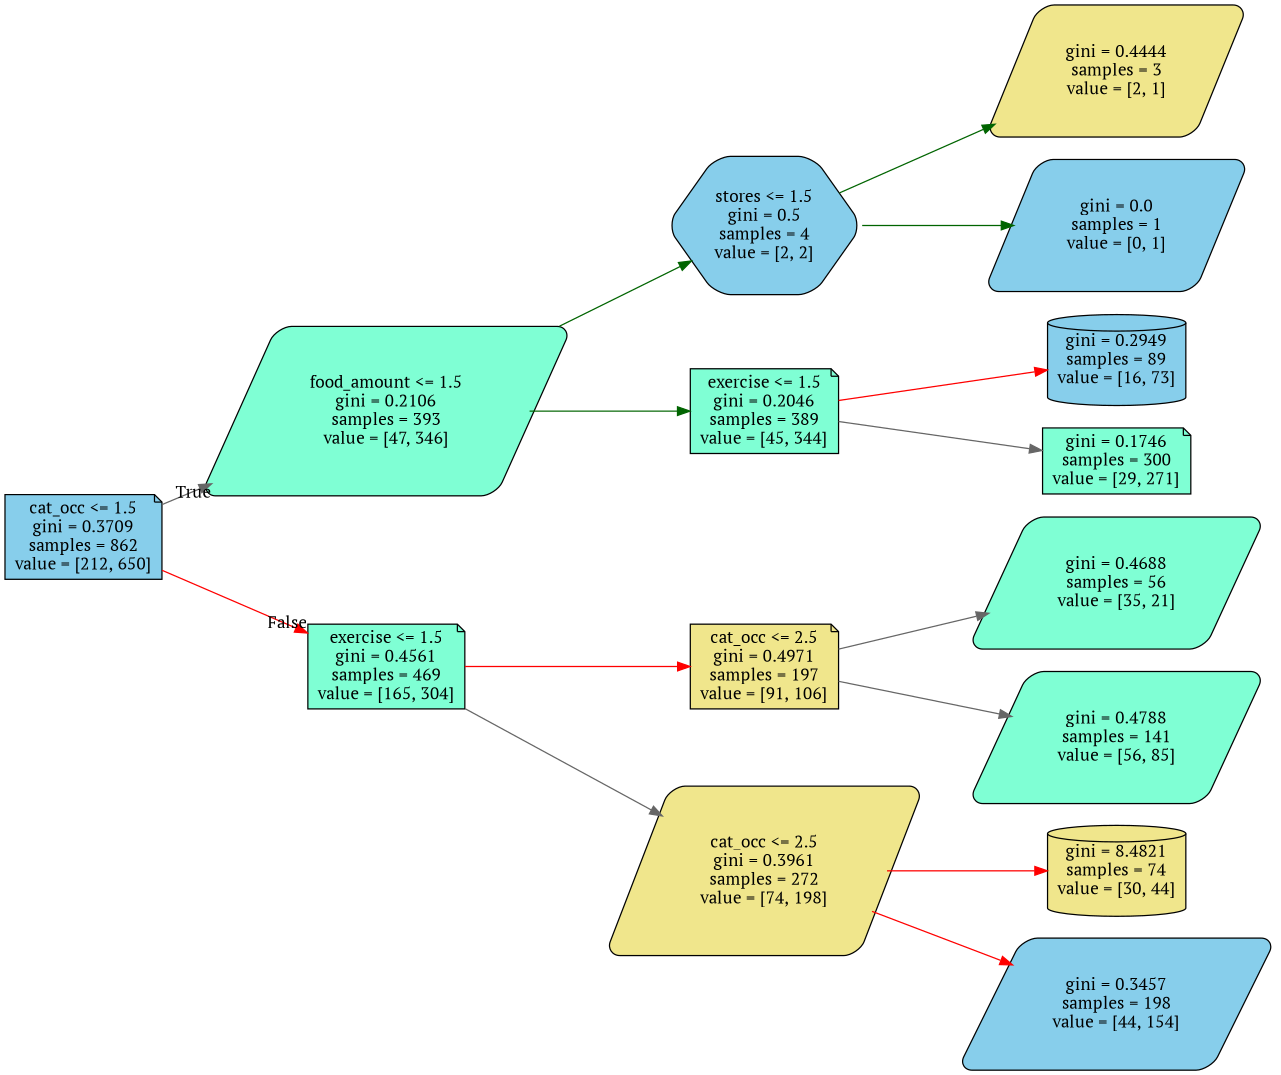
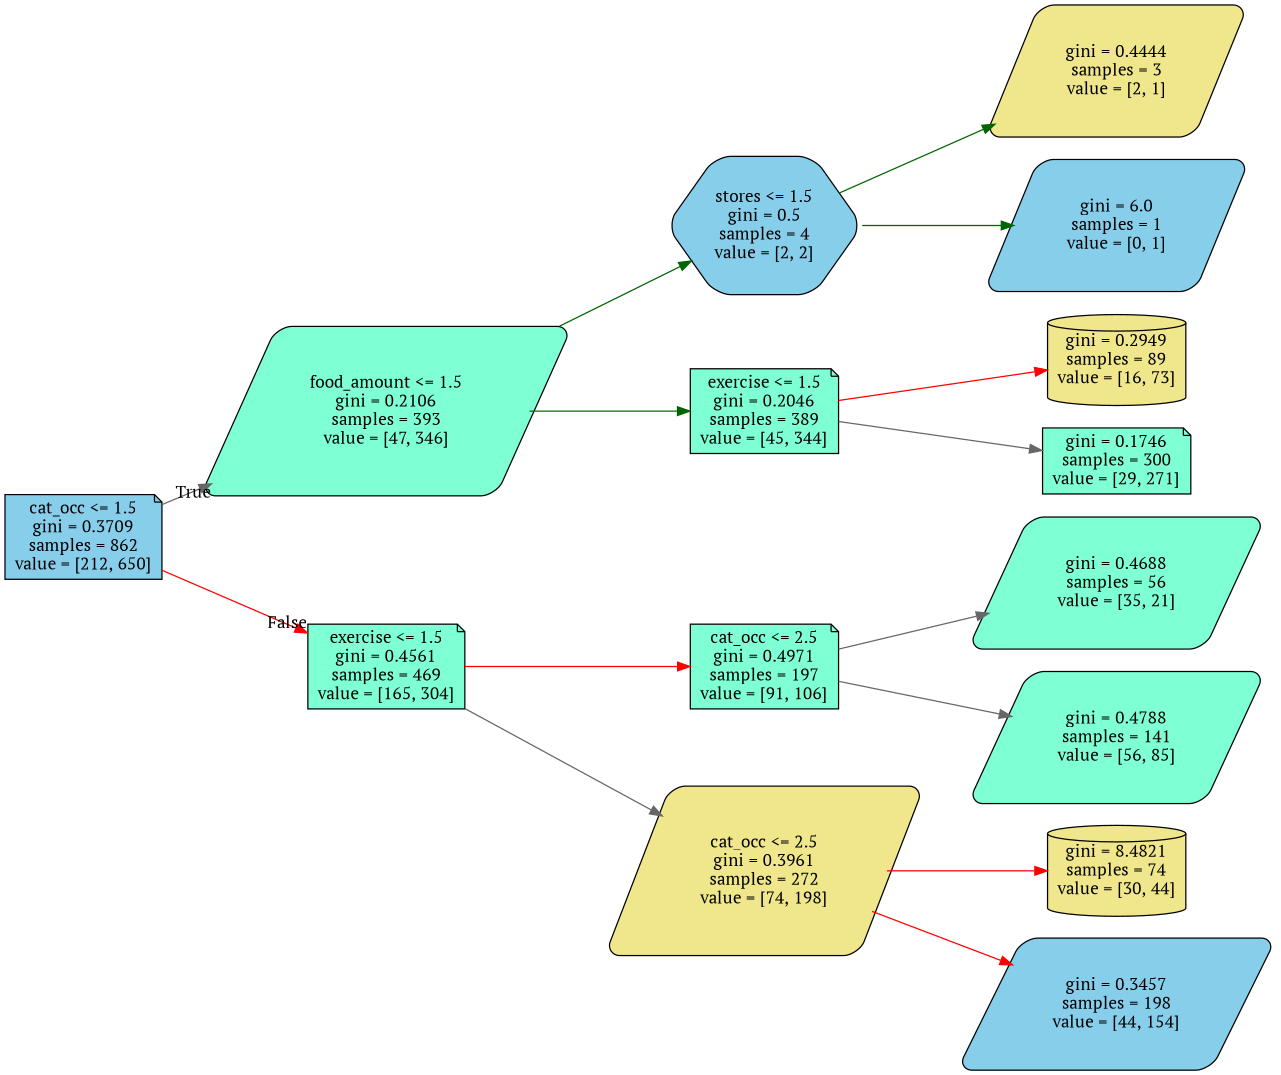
  digraph {
    fontname="PT Serif"
    rankdir=LR
    node [color=black fillcolor=aquamarine fontname="PT Serif" shape=parallelogram style="rounded,filled"]
    edge [color=gray40 fontname="PT Serif"]
    n1 [fillcolor=skyblue label="cat_occ <= 1.5\ngini = 0.3709\nsamples = 862\nvalue = [212, 650]" shape=note]
    n2 [label="food_amount <= 1.5\ngini = 0.2106\nsamples = 393\nvalue = [47, 346]"]
    n3 [label="exercise <= 1.5\ngini = 0.4561\nsamples = 469\nvalue = [165, 304]" shape=note]
    n4 [fillcolor=skyblue label="stores <= 1.5\ngini = 0.5\nsamples = 4\nvalue = [2, 2]" shape=hexagon]
    n5 [label="exercise <= 1.5\ngini = 0.2046\nsamples = 389\nvalue = [45, 344]" shape=note]
-   n6 [fillcolor=khaki label="cat_occ <= 2.5\ngini = 0.4971\nsamples = 197\nvalue = [91, 106]" shape=note]
+   n6 [label="cat_occ <= 2.5\ngini = 0.4971\nsamples = 197\nvalue = [91, 106]" shape=note]
    n7 [fillcolor=khaki label="cat_occ <= 2.5\ngini = 0.3961\nsamples = 272\nvalue = [74, 198]"]
    n8 [fillcolor=khaki label="gini = 0.4444\nsamples = 3\nvalue = [2, 1]"]
-   n9 [fillcolor=skyblue label="gini = 0.0\nsamples = 1\nvalue = [0, 1]"]
-   n10 [fillcolor=skyblue label="gini = 0.2949\nsamples = 89\nvalue = [16, 73]" shape=cylinder]
+   n9 [fillcolor=skyblue label="gini = 6.0\nsamples = 1\nvalue = [0, 1]"]
+   n10 [fillcolor=khaki label="gini = 0.2949\nsamples = 89\nvalue = [16, 73]" shape=cylinder]
    n11 [label="gini = 0.1746\nsamples = 300\nvalue = [29, 271]" shape=note]
    n12 [label="gini = 0.4688\nsamples = 56\nvalue = [35, 21]"]
    n13 [label="gini = 0.4788\nsamples = 141\nvalue = [56, 85]"]
    n14 [fillcolor=khaki label="gini = 8.4821\nsamples = 74\nvalue = [30, 44]" shape=cylinder]
    n15 [fillcolor=skyblue label="gini = 0.3457\nsamples = 198\nvalue = [44, 154]"]
    n1 -> n2 [headlabel=True labelangle=45 labeldistance=2.5]
    n1 -> n3 [color=red headlabel=False labelangle=-45 labeldistance=2.5]
    n2 -> n4 [color=darkgreen]
    n2 -> n5 [color=darkgreen]
    n3 -> n6 [color=red]
    n3 -> n7
    n4 -> n8 [color=darkgreen]
    n4 -> n9 [color=darkgreen]
    n5 -> n10 [color=red]
    n5 -> n11
    n6 -> n12
    n6 -> n13
    n7 -> n14 [color=red]
    n7 -> n15 [color=red]
  }
